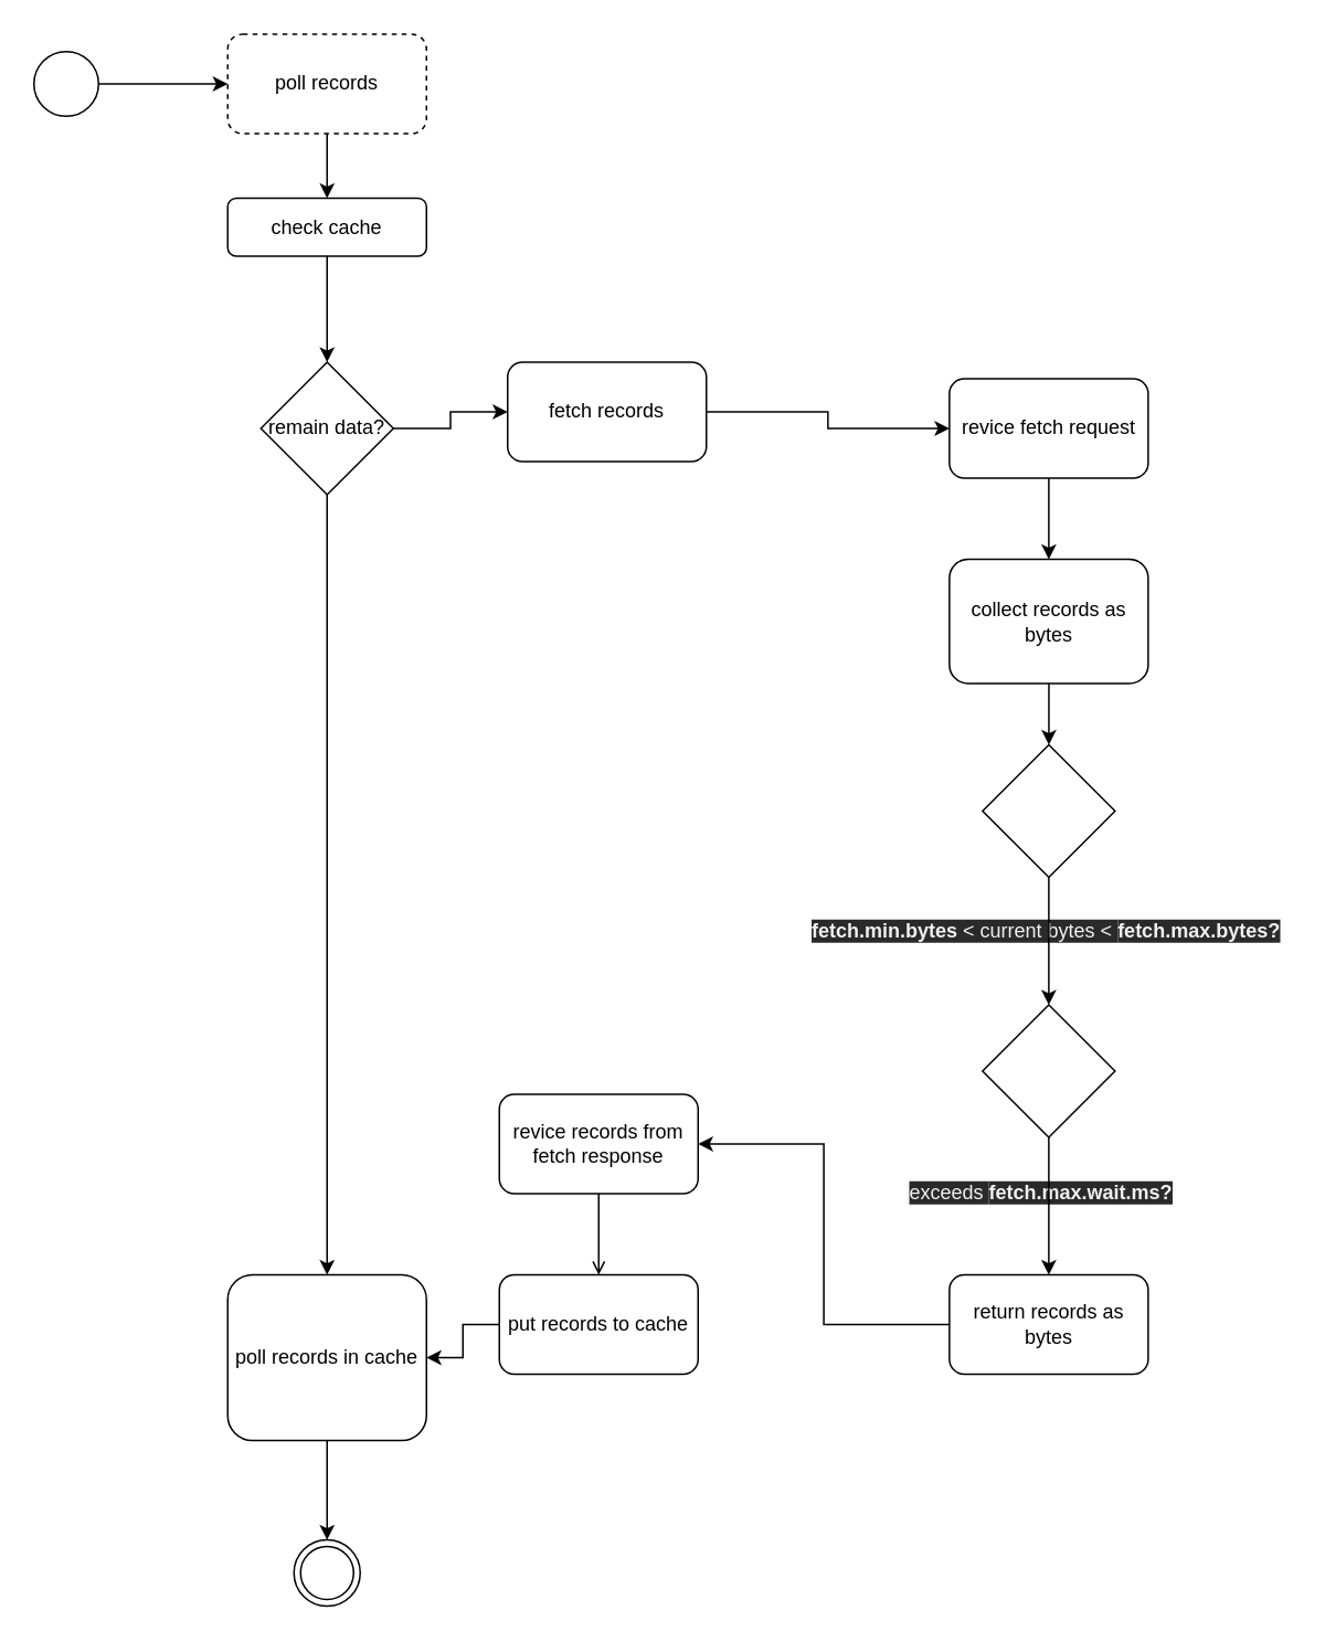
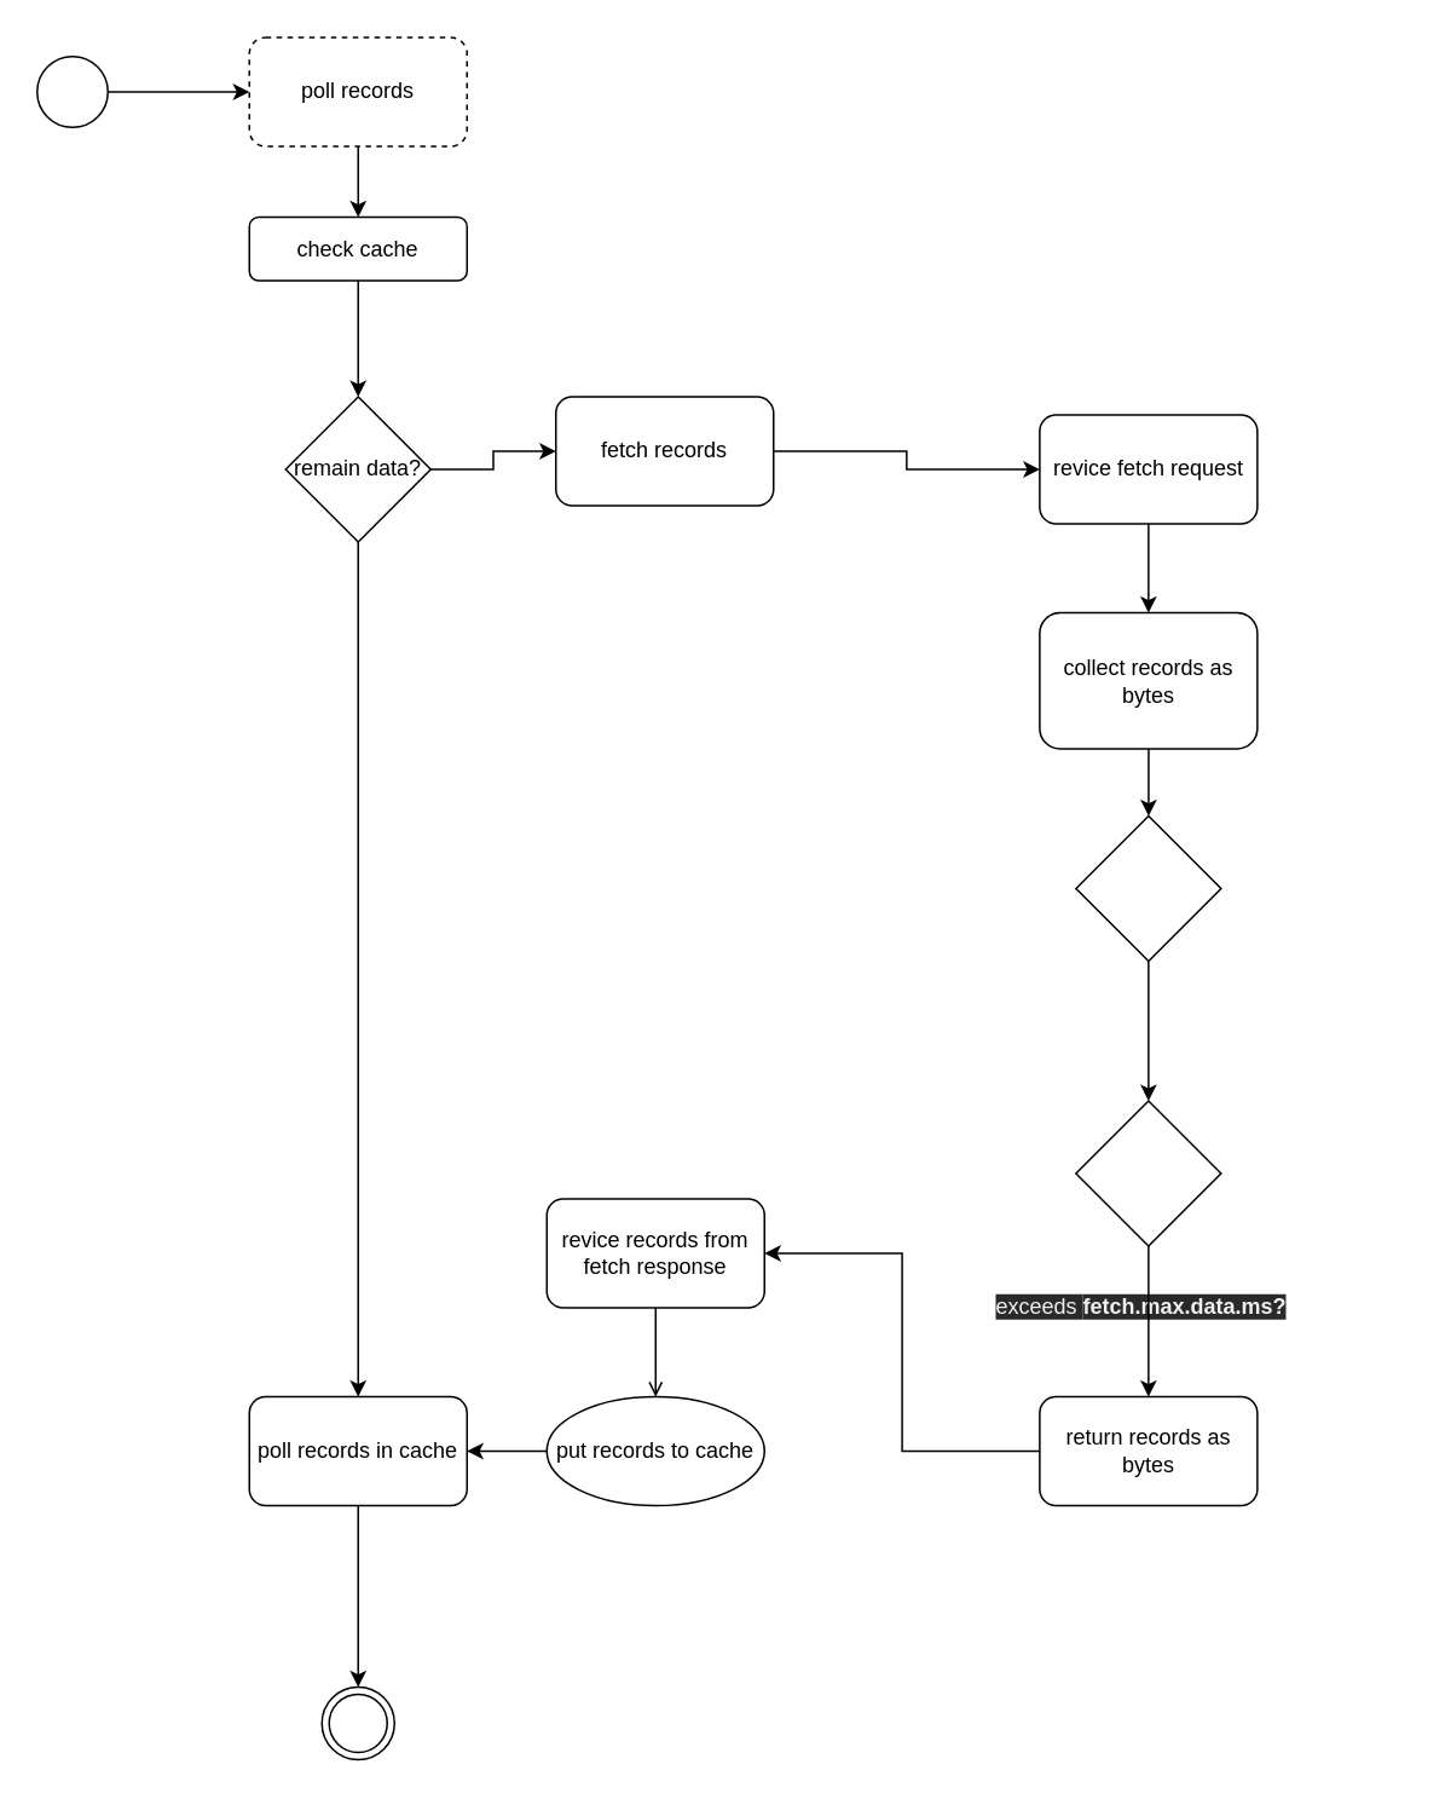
  <mxCell id="0" />
  <mxCell id="1" parent="0" />
  <mxCell id="2" style="edgeStyle=orthogonalEdgeStyle;rounded=0;orthogonalLoop=1;jettySize=auto;html=1;" edge="1" parent="1" source="3" target="5"><mxGeometry relative="1" as="geometry" /></mxCell>
  <mxCell id="3" value="fetch records" style="rounded=1;whiteSpace=wrap;html=1;" parent="1" vertex="1"><mxGeometry x="306" y="218" width="120" height="60" as="geometry" /></mxCell>
  <mxCell id="4" style="edgeStyle=orthogonalEdgeStyle;rounded=0;orthogonalLoop=1;jettySize=auto;html=1;" edge="1" parent="1" source="5" target="7"><mxGeometry relative="1" as="geometry" /></mxCell>
  <mxCell id="5" value="revice fetch request" style="rounded=1;whiteSpace=wrap;html=1;" parent="1" vertex="1"><mxGeometry x="572.75" y="228" width="120" height="60" as="geometry" /></mxCell>
  <mxCell id="6" value="" style="edgeStyle=orthogonalEdgeStyle;rounded=0;orthogonalLoop=1;jettySize=auto;html=1;" edge="1" parent="1" source="7" target="26"><mxGeometry relative="1" as="geometry" /></mxCell>
  <mxCell id="7" value="collect records as bytes" style="rounded=1;whiteSpace=wrap;html=1;" parent="1" vertex="1"><mxGeometry x="572.75" y="337" width="120" height="75" as="geometry" /></mxCell>
  <mxCell id="8" value="" style="edgeStyle=orthogonalEdgeStyle;rounded=0;orthogonalLoop=1;jettySize=auto;html=1;" edge="1" parent="1" source="9" target="16"><mxGeometry relative="1" as="geometry" /></mxCell>
  <mxCell id="9" value="poll records" style="rounded=1;whiteSpace=wrap;html=1;dashed=1;" parent="1" vertex="1"><mxGeometry x="137" y="20" width="120" height="60" as="geometry" /></mxCell>
  <mxCell id="10" value="" style="edgeStyle=orthogonalEdgeStyle;rounded=0;orthogonalLoop=1;jettySize=auto;html=1;" edge="1" parent="1" source="12" target="3"><mxGeometry relative="1" as="geometry" /></mxCell>
  <mxCell id="11" value="" style="edgeStyle=orthogonalEdgeStyle;rounded=0;orthogonalLoop=1;jettySize=auto;html=1;" edge="1" parent="1" source="12" target="14"><mxGeometry relative="1" as="geometry" /></mxCell>
  <mxCell id="12" value="remain data?" style="rhombus;whiteSpace=wrap;html=1;" parent="1" vertex="1"><mxGeometry x="157" y="218" width="80" height="80" as="geometry" /></mxCell>
  <mxCell id="13" style="edgeStyle=orthogonalEdgeStyle;rounded=0;orthogonalLoop=1;jettySize=auto;html=1;" edge="1" parent="1" source="14" target="29"><mxGeometry relative="1" as="geometry" /></mxCell>
- <mxCell id="14" value="poll records in cache" style="rounded=1;whiteSpace=wrap;html=1;" parent="1" vertex="1"><mxGeometry x="137" y="769" width="120" height="100" as="geometry" /></mxCell>
+ <mxCell id="14" value="poll records in cache" style="rounded=1;whiteSpace=wrap;html=1;" parent="1" vertex="1"><mxGeometry x="137" y="769" width="120" height="60" as="geometry" /></mxCell>
  <mxCell id="15" value="" style="edgeStyle=orthogonalEdgeStyle;rounded=0;orthogonalLoop=1;jettySize=auto;html=1;" edge="1" parent="1" source="16" target="12"><mxGeometry relative="1" as="geometry" /></mxCell>
  <mxCell id="16" value="check cache" style="rounded=1;whiteSpace=wrap;html=1;" parent="1" vertex="1"><mxGeometry x="137" y="119" width="120" height="35" as="geometry" /></mxCell>
  <mxCell id="17" style="edgeStyle=orthogonalEdgeStyle;rounded=0;orthogonalLoop=1;jettySize=auto;html=1;endArrow=open;" edge="1" parent="1" source="18" target="20"><mxGeometry relative="1" as="geometry" /></mxCell>
  <mxCell id="18" value="revice records from fetch response" style="rounded=1;whiteSpace=wrap;html=1;" parent="1" vertex="1"><mxGeometry x="301" y="660" width="120" height="60" as="geometry" /></mxCell>
  <mxCell id="19" value="" style="edgeStyle=orthogonalEdgeStyle;rounded=0;orthogonalLoop=1;jettySize=auto;html=1;" edge="1" parent="1" source="20" target="14"><mxGeometry relative="1" as="geometry" /></mxCell>
- <mxCell id="20" value="put records to cache" style="rounded=1;whiteSpace=wrap;html=1;" parent="1" vertex="1"><mxGeometry x="301" y="769" width="120" height="60" as="geometry" /></mxCell>
- <mxCell id="21" value="&lt;span style=&quot;color: rgb(240 , 240 , 240) ; font-family: &amp;#34;helvetica&amp;#34; ; font-size: 12px ; font-style: normal ; letter-spacing: normal ; text-align: center ; text-indent: 0px ; text-transform: none ; word-spacing: 0px ; background-color: rgb(42 , 42 , 42) ; display: inline ; float: none&quot;&gt;&lt;b&gt;fetch.min.bytes&lt;/b&gt;&lt;/span&gt;&lt;span style=&quot;color: rgb(240 , 240 , 240) ; font-family: &amp;#34;helvetica&amp;#34; ; font-size: 12px ; font-style: normal ; font-weight: 400 ; letter-spacing: normal ; text-align: center ; text-indent: 0px ; text-transform: none ; word-spacing: 0px ; background-color: rgb(42 , 42 , 42) ; display: inline ; float: none&quot;&gt; &amp;lt; current bytes &amp;lt; &lt;/span&gt;&lt;span style=&quot;color: rgb(240 , 240 , 240) ; font-family: &amp;#34;helvetica&amp;#34; ; font-size: 12px ; font-style: normal ; letter-spacing: normal ; text-align: center ; text-indent: 0px ; text-transform: none ; word-spacing: 0px ; background-color: rgb(42 , 42 , 42) ; display: inline ; float: none&quot;&gt;&lt;b&gt;fetch.max.bytes?&lt;/b&gt;&lt;/span&gt;" style="text;whiteSpace=wrap;html=1;" vertex="1" parent="1"><mxGeometry x="488" y="548" width="289.5" height="28" as="geometry" /></mxCell>
- <mxCell id="22" value="&lt;span style=&quot;color: rgb(240 , 240 , 240) ; font-family: &amp;#34;helvetica&amp;#34; ; font-size: 12px ; font-style: normal ; font-weight: 400 ; letter-spacing: normal ; text-align: center ; text-indent: 0px ; text-transform: none ; word-spacing: 0px ; background-color: rgb(42 , 42 , 42) ; display: inline ; float: none&quot;&gt;exceeds&amp;nbsp;&lt;/span&gt;&lt;b style=&quot;color: rgb(240 , 240 , 240) ; font-family: &amp;#34;helvetica&amp;#34; ; font-size: 12px ; font-style: normal ; letter-spacing: normal ; text-align: center ; text-indent: 0px ; text-transform: none ; word-spacing: 0px ; background-color: rgb(42 , 42 , 42)&quot;&gt;fetch.max.wait.ms?&lt;/b&gt;" style="text;whiteSpace=wrap;html=1;" vertex="1" parent="1"><mxGeometry x="547.25" y="706" width="171" height="28" as="geometry" /></mxCell>
+ <mxCell id="20" value="put records to cache" style="ellipse;whiteSpace=wrap;html=1;" parent="1" vertex="1"><mxGeometry x="301" y="769" width="120" height="60" as="geometry" /></mxCell>
+ <mxCell id="22" value="&lt;span style=&quot;color: rgb(240 , 240 , 240) ; font-family: &amp;#34;helvetica&amp;#34; ; font-size: 12px ; font-style: normal ; font-weight: 400 ; letter-spacing: normal ; text-align: center ; text-indent: 0px ; text-transform: none ; word-spacing: 0px ; background-color: rgb(42 , 42 , 42) ; display: inline ; float: none&quot;&gt;exceeds&amp;nbsp;&lt;/span&gt;&lt;b style=&quot;color: rgb(240 , 240 , 240) ; font-family: &amp;#34;helvetica&amp;#34; ; font-size: 12px ; font-style: normal ; letter-spacing: normal ; text-align: center ; text-indent: 0px ; text-transform: none ; word-spacing: 0px ; background-color: rgb(42 , 42 , 42)&quot;&gt;fetch.max.data.ms?&lt;/b&gt;" style="text;whiteSpace=wrap;html=1;" vertex="1" parent="1"><mxGeometry x="547.25" y="706" width="171" height="28" as="geometry" /></mxCell>
  <mxCell id="23" style="edgeStyle=orthogonalEdgeStyle;rounded=0;orthogonalLoop=1;jettySize=auto;html=1;entryX=1;entryY=0.5;entryDx=0;entryDy=0;" edge="1" parent="1" source="24" target="18"><mxGeometry relative="1" as="geometry" /></mxCell>
  <mxCell id="24" value="return records as bytes" style="rounded=1;whiteSpace=wrap;html=1;" vertex="1" parent="1"><mxGeometry x="572.75" y="769" width="120" height="60" as="geometry" /></mxCell>
  <mxCell id="25" style="edgeStyle=orthogonalEdgeStyle;rounded=0;orthogonalLoop=1;jettySize=auto;html=1;" edge="1" parent="1" source="26" target="28"><mxGeometry relative="1" as="geometry" /></mxCell>
  <mxCell id="26" value="" style="rhombus;whiteSpace=wrap;html=1;" vertex="1" parent="1"><mxGeometry x="592.75" y="449" width="80" height="80" as="geometry" /></mxCell>
  <mxCell id="27" style="edgeStyle=orthogonalEdgeStyle;rounded=0;orthogonalLoop=1;jettySize=auto;html=1;entryX=0.5;entryY=0;entryDx=0;entryDy=0;" edge="1" parent="1" source="28" target="24"><mxGeometry relative="1" as="geometry" /></mxCell>
  <mxCell id="28" value="" style="rhombus;whiteSpace=wrap;html=1;" vertex="1" parent="1"><mxGeometry x="592.75" y="606" width="80" height="80" as="geometry" /></mxCell>
  <mxCell id="29" value="" style="ellipse;shape=doubleEllipse;whiteSpace=wrap;html=1;aspect=fixed;" vertex="1" parent="1"><mxGeometry x="177" y="929" width="40" height="40" as="geometry" /></mxCell>
  <mxCell id="30" value="" style="edgeStyle=orthogonalEdgeStyle;rounded=0;orthogonalLoop=1;jettySize=auto;html=1;" edge="1" parent="1" source="31" target="9"><mxGeometry relative="1" as="geometry" /></mxCell>
  <mxCell id="31" value="" style="ellipse;whiteSpace=wrap;html=1;aspect=fixed;" vertex="1" parent="1"><mxGeometry x="20" y="30.5" width="39" height="39" as="geometry" /></mxCell>
